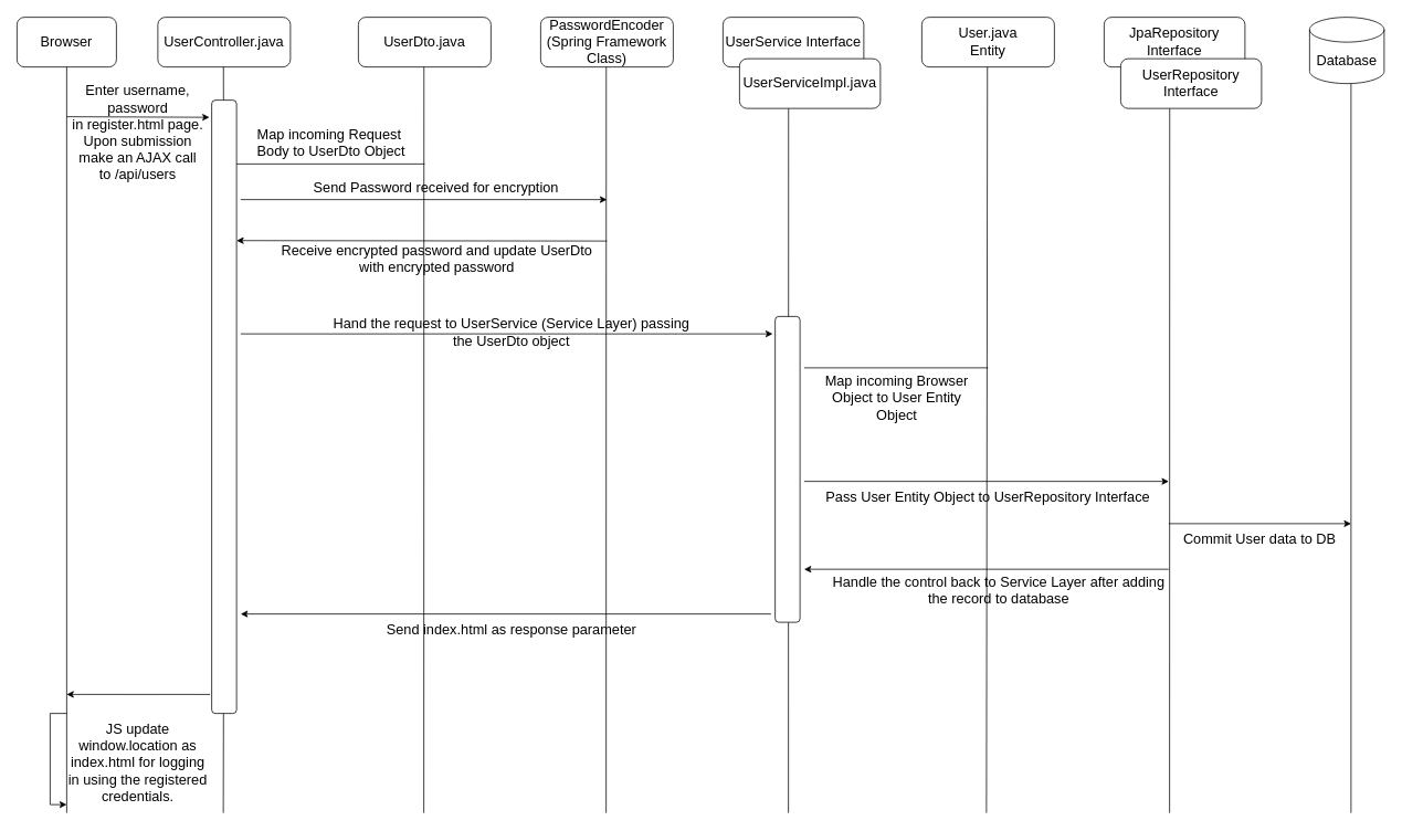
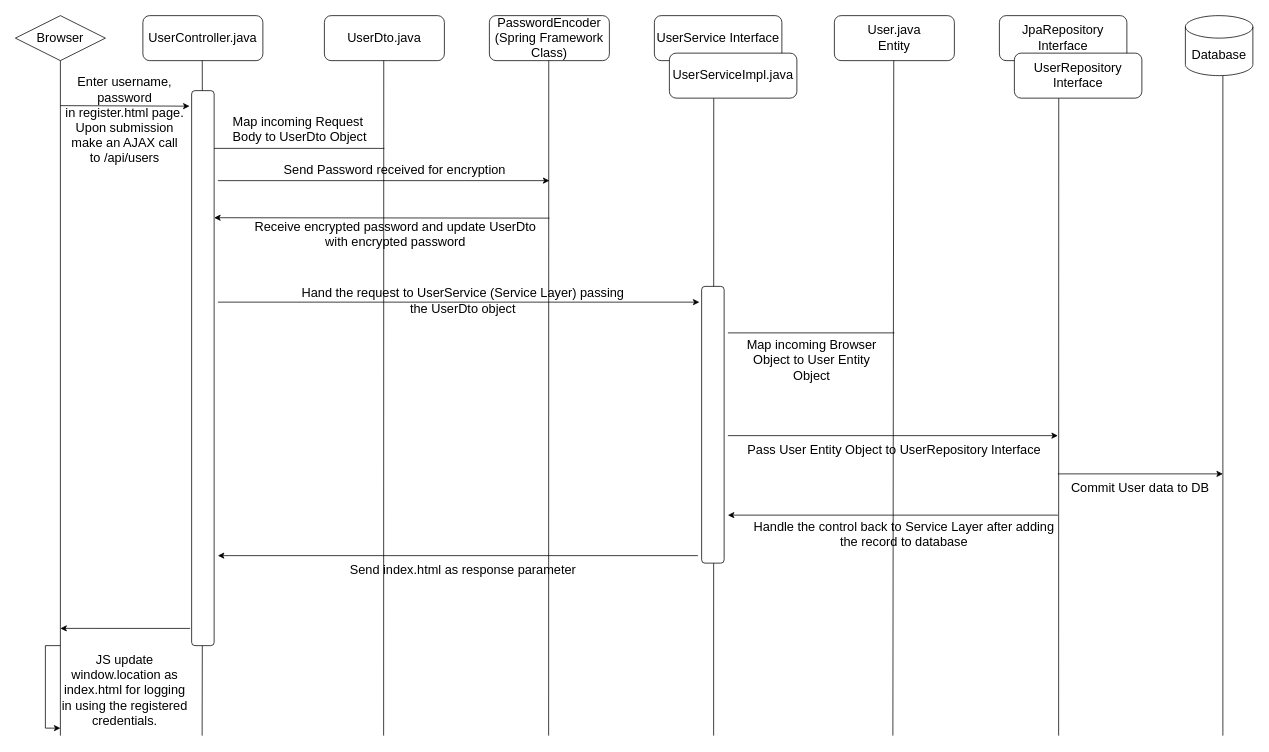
  <mxCell id="0" />
  <mxCell id="1" parent="0" />
- <mxCell id="2" value="Browser" style="rounded=1;whiteSpace=wrap;html=1;fontSize=17;" vertex="1" parent="1"><mxGeometry x="20" y="20" width="120" height="60" as="geometry" /></mxCell>
+ <mxCell id="2" value="Browser" style="rhombus;whiteSpace=wrap;html=1;fontSize=17;" vertex="1" parent="1"><mxGeometry x="20" y="20" width="120" height="60" as="geometry" /></mxCell>
  <mxCell id="3" value="" style="endArrow=none;html=1;rounded=0;fontSize=17;" edge="1" parent="1" source="2"><mxGeometry width="50" height="50" relative="1" as="geometry"><mxPoint x="40" y="430" as="sourcePoint" /><mxPoint x="80" y="980" as="targetPoint" /></mxGeometry></mxCell>
  <mxCell id="4" value="UserController.java" style="rounded=1;whiteSpace=wrap;html=1;fontSize=17;" vertex="1" parent="1"><mxGeometry x="190" y="20" width="160" height="60" as="geometry" /></mxCell>
  <mxCell id="5" value="" style="endArrow=none;html=1;rounded=0;fontSize=17;startArrow=none;" edge="1" parent="1" source="20"><mxGeometry width="50" height="50" relative="1" as="geometry"><mxPoint x="269.17" y="80" as="sourcePoint" /><mxPoint x="269" y="980" as="targetPoint" /></mxGeometry></mxCell>
  <mxCell id="6" value="PasswordEncoder&lt;br&gt;(Spring Framework&lt;br&gt;Class)" style="rounded=1;whiteSpace=wrap;html=1;fontSize=17;" vertex="1" parent="1"><mxGeometry x="652" y="20" width="160" height="60" as="geometry" /></mxCell>
  <mxCell id="7" value="" style="endArrow=none;html=1;rounded=0;fontSize=17;" edge="1" parent="1"><mxGeometry width="50" height="50" relative="1" as="geometry"><mxPoint x="731.17" y="80" as="sourcePoint" /><mxPoint x="731" y="980" as="targetPoint" /></mxGeometry></mxCell>
  <mxCell id="8" value="UserDto.java" style="rounded=1;whiteSpace=wrap;html=1;fontSize=17;" vertex="1" parent="1"><mxGeometry x="432" y="20" width="160" height="60" as="geometry" /></mxCell>
  <mxCell id="9" value="" style="endArrow=none;html=1;rounded=0;fontSize=17;" edge="1" parent="1"><mxGeometry width="50" height="50" relative="1" as="geometry"><mxPoint x="511.17" y="80" as="sourcePoint" /><mxPoint x="511" y="980" as="targetPoint" /></mxGeometry></mxCell>
  <mxCell id="10" value="UserService Interface" style="rounded=1;whiteSpace=wrap;html=1;fontSize=17;" vertex="1" parent="1"><mxGeometry x="872" y="20" width="170" height="60" as="geometry" /></mxCell>
  <mxCell id="11" value="" style="endArrow=none;html=1;rounded=0;fontSize=17;" edge="1" parent="1"><mxGeometry width="50" height="50" relative="1" as="geometry"><mxPoint x="951.17" y="80" as="sourcePoint" /><mxPoint x="951" y="980" as="targetPoint" /></mxGeometry></mxCell>
  <mxCell id="12" value="UserServiceImpl.java" style="rounded=1;whiteSpace=wrap;html=1;fontSize=17;" vertex="1" parent="1"><mxGeometry x="892" y="70" width="170" height="60" as="geometry" /></mxCell>
  <mxCell id="13" value="JpaRepository Interface" style="rounded=1;whiteSpace=wrap;html=1;fontSize=17;" vertex="1" parent="1"><mxGeometry x="1332" y="20" width="170" height="60" as="geometry" /></mxCell>
  <mxCell id="14" value="" style="endArrow=none;html=1;rounded=0;fontSize=17;" edge="1" parent="1"><mxGeometry width="50" height="50" relative="1" as="geometry"><mxPoint x="1411.17" y="80" as="sourcePoint" /><mxPoint x="1411" y="980" as="targetPoint" /></mxGeometry></mxCell>
  <mxCell id="15" value="UserRepository Interface" style="rounded=1;whiteSpace=wrap;html=1;fontSize=17;" vertex="1" parent="1"><mxGeometry x="1352" y="70" width="170" height="60" as="geometry" /></mxCell>
  <mxCell id="16" value="User.java&lt;br&gt;Entity" style="rounded=1;whiteSpace=wrap;html=1;fontSize=17;" vertex="1" parent="1"><mxGeometry x="1112" y="20" width="160" height="60" as="geometry" /></mxCell>
  <mxCell id="17" value="" style="endArrow=none;html=1;rounded=0;fontSize=17;" edge="1" parent="1"><mxGeometry width="50" height="50" relative="1" as="geometry"><mxPoint x="1191.17" y="80" as="sourcePoint" /><mxPoint x="1190" y="980" as="targetPoint" /></mxGeometry></mxCell>
  <mxCell id="18" value="" style="endArrow=none;html=1;rounded=0;fontSize=17;endFill=0;" edge="1" parent="1"><mxGeometry width="50" height="50" relative="1" as="geometry"><mxPoint x="272" y="197" as="sourcePoint" /><mxPoint x="512" y="197" as="targetPoint" /></mxGeometry></mxCell>
  <mxCell id="19" value="Map incoming Request&lt;br&gt;&amp;nbsp;Body to UserDto Object" style="text;html=1;strokeColor=none;fillColor=none;align=center;verticalAlign=middle;whiteSpace=wrap;rounded=0;fontSize=17;" vertex="1" parent="1"><mxGeometry x="302" y="132" width="190" height="80" as="geometry" /></mxCell>
  <mxCell id="20" value="" style="rounded=1;whiteSpace=wrap;html=1;fontSize=17;" vertex="1" parent="1"><mxGeometry x="255" y="120" width="30" height="740" as="geometry" /></mxCell>
  <mxCell id="21" value="" style="endArrow=none;html=1;rounded=0;fontSize=17;" edge="1" parent="1" target="20"><mxGeometry width="50" height="50" relative="1" as="geometry"><mxPoint x="269.17" y="80" as="sourcePoint" /><mxPoint x="269.17" y="930" as="targetPoint" /></mxGeometry></mxCell>
  <mxCell id="22" value="" style="endArrow=classic;html=1;rounded=0;fontSize=17;" edge="1" parent="1"><mxGeometry width="50" height="50" relative="1" as="geometry"><mxPoint x="290" y="240" as="sourcePoint" /><mxPoint x="732" y="240" as="targetPoint" /></mxGeometry></mxCell>
  <mxCell id="23" value="Send Password received for encryption" style="text;html=1;strokeColor=none;fillColor=none;align=center;verticalAlign=middle;whiteSpace=wrap;rounded=0;fontSize=17;" vertex="1" parent="1"><mxGeometry x="301" y="215" width="450" height="24" as="geometry" /></mxCell>
  <mxCell id="24" value="" style="endArrow=classic;html=1;rounded=0;fontSize=17;entryX=1.002;entryY=0.229;entryDx=0;entryDy=0;entryPerimeter=0;" edge="1" parent="1" target="20"><mxGeometry width="50" height="50" relative="1" as="geometry"><mxPoint x="732" y="290" as="sourcePoint" /><mxPoint x="672" y="300" as="targetPoint" /></mxGeometry></mxCell>
  <mxCell id="25" value="Receive encrypted password and update UserDto &lt;br&gt;with encrypted password" style="text;html=1;strokeColor=none;fillColor=none;align=center;verticalAlign=middle;whiteSpace=wrap;rounded=0;fontSize=17;" vertex="1" parent="1"><mxGeometry x="302" y="297" width="450" height="30" as="geometry" /></mxCell>
  <mxCell id="26" value="" style="rounded=1;whiteSpace=wrap;html=1;fontSize=17;" vertex="1" parent="1"><mxGeometry x="935" y="381" width="30" height="369" as="geometry" /></mxCell>
  <mxCell id="27" value="" style="endArrow=classic;html=1;rounded=0;fontSize=17;" edge="1" parent="1"><mxGeometry width="50" height="50" relative="1" as="geometry"><mxPoint x="290" y="402" as="sourcePoint" /><mxPoint x="932" y="402" as="targetPoint" /></mxGeometry></mxCell>
  <mxCell id="28" value="Hand the request to UserService (Service Layer) passing the UserDto object" style="text;html=1;strokeColor=none;fillColor=none;align=center;verticalAlign=middle;whiteSpace=wrap;rounded=0;fontSize=17;" vertex="1" parent="1"><mxGeometry x="392" y="389" width="450" height="24" as="geometry" /></mxCell>
  <mxCell id="29" value="" style="endArrow=none;html=1;rounded=0;fontSize=17;endFill=0;" edge="1" parent="1"><mxGeometry width="50" height="50" relative="1" as="geometry"><mxPoint x="970" y="443" as="sourcePoint" /><mxPoint x="1192" y="443" as="targetPoint" /></mxGeometry></mxCell>
  <mxCell id="30" value="Map incoming Browser Object to User Entity Object" style="text;html=1;strokeColor=none;fillColor=none;align=center;verticalAlign=middle;whiteSpace=wrap;rounded=0;fontSize=17;" vertex="1" parent="1"><mxGeometry x="987" y="440" width="190" height="80" as="geometry" /></mxCell>
  <mxCell id="31" value="Database" style="shape=cylinder3;whiteSpace=wrap;html=1;boundedLbl=1;backgroundOutline=1;size=15;fontSize=17;" vertex="1" parent="1"><mxGeometry x="1580" y="20" width="90" height="80" as="geometry" /></mxCell>
  <mxCell id="32" value="" style="endArrow=none;html=1;rounded=0;fontSize=17;" edge="1" parent="1"><mxGeometry width="50" height="50" relative="1" as="geometry"><mxPoint x="1630" y="100" as="sourcePoint" /><mxPoint x="1630" y="980" as="targetPoint" /></mxGeometry></mxCell>
  <mxCell id="33" value="" style="endArrow=classic;html=1;rounded=0;fontSize=17;" edge="1" parent="1"><mxGeometry width="50" height="50" relative="1" as="geometry"><mxPoint x="970" y="580" as="sourcePoint" /><mxPoint x="1410" y="580" as="targetPoint" /></mxGeometry></mxCell>
  <mxCell id="34" value="Pass User Entity Object to UserRepository Interface" style="text;html=1;strokeColor=none;fillColor=none;align=center;verticalAlign=middle;whiteSpace=wrap;rounded=0;fontSize=17;" vertex="1" parent="1"><mxGeometry x="987" y="590" width="410" height="20" as="geometry" /></mxCell>
  <mxCell id="35" value="" style="endArrow=classic;html=1;rounded=0;fontSize=17;" edge="1" parent="1"><mxGeometry width="50" height="50" relative="1" as="geometry"><mxPoint x="1410" y="631" as="sourcePoint" /><mxPoint x="1630" y="631" as="targetPoint" /></mxGeometry></mxCell>
  <mxCell id="36" value="Commit User data to DB" style="text;html=1;strokeColor=none;fillColor=none;align=center;verticalAlign=middle;whiteSpace=wrap;rounded=0;fontSize=17;" vertex="1" parent="1"><mxGeometry x="1410" y="641" width="220" height="20" as="geometry" /></mxCell>
  <mxCell id="37" value="" style="endArrow=classic;html=1;rounded=0;fontSize=17;" edge="1" parent="1"><mxGeometry width="50" height="50" relative="1" as="geometry"><mxPoint x="1410" y="686" as="sourcePoint" /><mxPoint x="970" y="686" as="targetPoint" /></mxGeometry></mxCell>
  <mxCell id="38" value="Handle the control back to Service Layer after adding the record to database" style="text;html=1;strokeColor=none;fillColor=none;align=center;verticalAlign=middle;whiteSpace=wrap;rounded=0;fontSize=17;" vertex="1" parent="1"><mxGeometry x="1000" y="702" width="410" height="20" as="geometry" /></mxCell>
  <mxCell id="39" value="" style="endArrow=classic;html=1;rounded=0;fontSize=17;" edge="1" parent="1"><mxGeometry width="50" height="50" relative="1" as="geometry"><mxPoint x="930" y="740" as="sourcePoint" /><mxPoint x="290" y="740" as="targetPoint" /></mxGeometry></mxCell>
  <mxCell id="40" value="Send index.html as response parameter" style="text;html=1;strokeColor=none;fillColor=none;align=center;verticalAlign=middle;whiteSpace=wrap;rounded=0;fontSize=17;" vertex="1" parent="1"><mxGeometry x="412" y="750" width="410" height="20" as="geometry" /></mxCell>
  <mxCell id="41" value="" style="endArrow=classic;html=1;rounded=0;fontSize=17;entryX=-0.093;entryY=0.028;entryDx=0;entryDy=0;entryPerimeter=0;" edge="1" parent="1" target="20"><mxGeometry width="50" height="50" relative="1" as="geometry"><mxPoint x="80" y="140" as="sourcePoint" /><mxPoint x="250" y="140" as="targetPoint" /></mxGeometry></mxCell>
  <mxCell id="42" value="Enter username, password &lt;br&gt;in register.html page. Upon submission make an AJAX call to /api/users" style="text;html=1;strokeColor=none;fillColor=none;align=center;verticalAlign=middle;whiteSpace=wrap;rounded=0;fontSize=17;" vertex="1" parent="1"><mxGeometry x="86" y="140" width="160" height="39" as="geometry" /></mxCell>
  <mxCell id="43" value="" style="endArrow=classic;html=1;rounded=0;fontSize=17;exitX=-0.067;exitY=0.969;exitDx=0;exitDy=0;exitPerimeter=0;" edge="1" parent="1" source="20"><mxGeometry width="50" height="50" relative="1" as="geometry"><mxPoint x="360" y="940" as="sourcePoint" /><mxPoint x="80" y="837" as="targetPoint" /></mxGeometry></mxCell>
  <mxCell id="44" value="" style="endArrow=none;html=1;rounded=0;fontSize=17;" edge="1" parent="1"><mxGeometry width="50" height="50" relative="1" as="geometry"><mxPoint x="60" y="860" as="sourcePoint" /><mxPoint x="80" y="860" as="targetPoint" /></mxGeometry></mxCell>
  <mxCell id="45" value="" style="endArrow=none;html=1;rounded=0;fontSize=17;" edge="1" parent="1"><mxGeometry width="50" height="50" relative="1" as="geometry"><mxPoint x="60" y="970" as="sourcePoint" /><mxPoint x="60" y="860" as="targetPoint" /></mxGeometry></mxCell>
  <mxCell id="46" value="" style="endArrow=classic;html=1;rounded=0;fontSize=17;" edge="1" parent="1"><mxGeometry width="50" height="50" relative="1" as="geometry"><mxPoint x="60" y="970" as="sourcePoint" /><mxPoint x="80" y="970" as="targetPoint" /></mxGeometry></mxCell>
  <mxCell id="47" value="JS update window.location as index.html for logging in using the registered credentials." style="text;html=1;strokeColor=none;fillColor=none;align=center;verticalAlign=middle;whiteSpace=wrap;rounded=0;fontSize=17;" vertex="1" parent="1"><mxGeometry x="76" y="870" width="180" height="100" as="geometry" /></mxCell>
